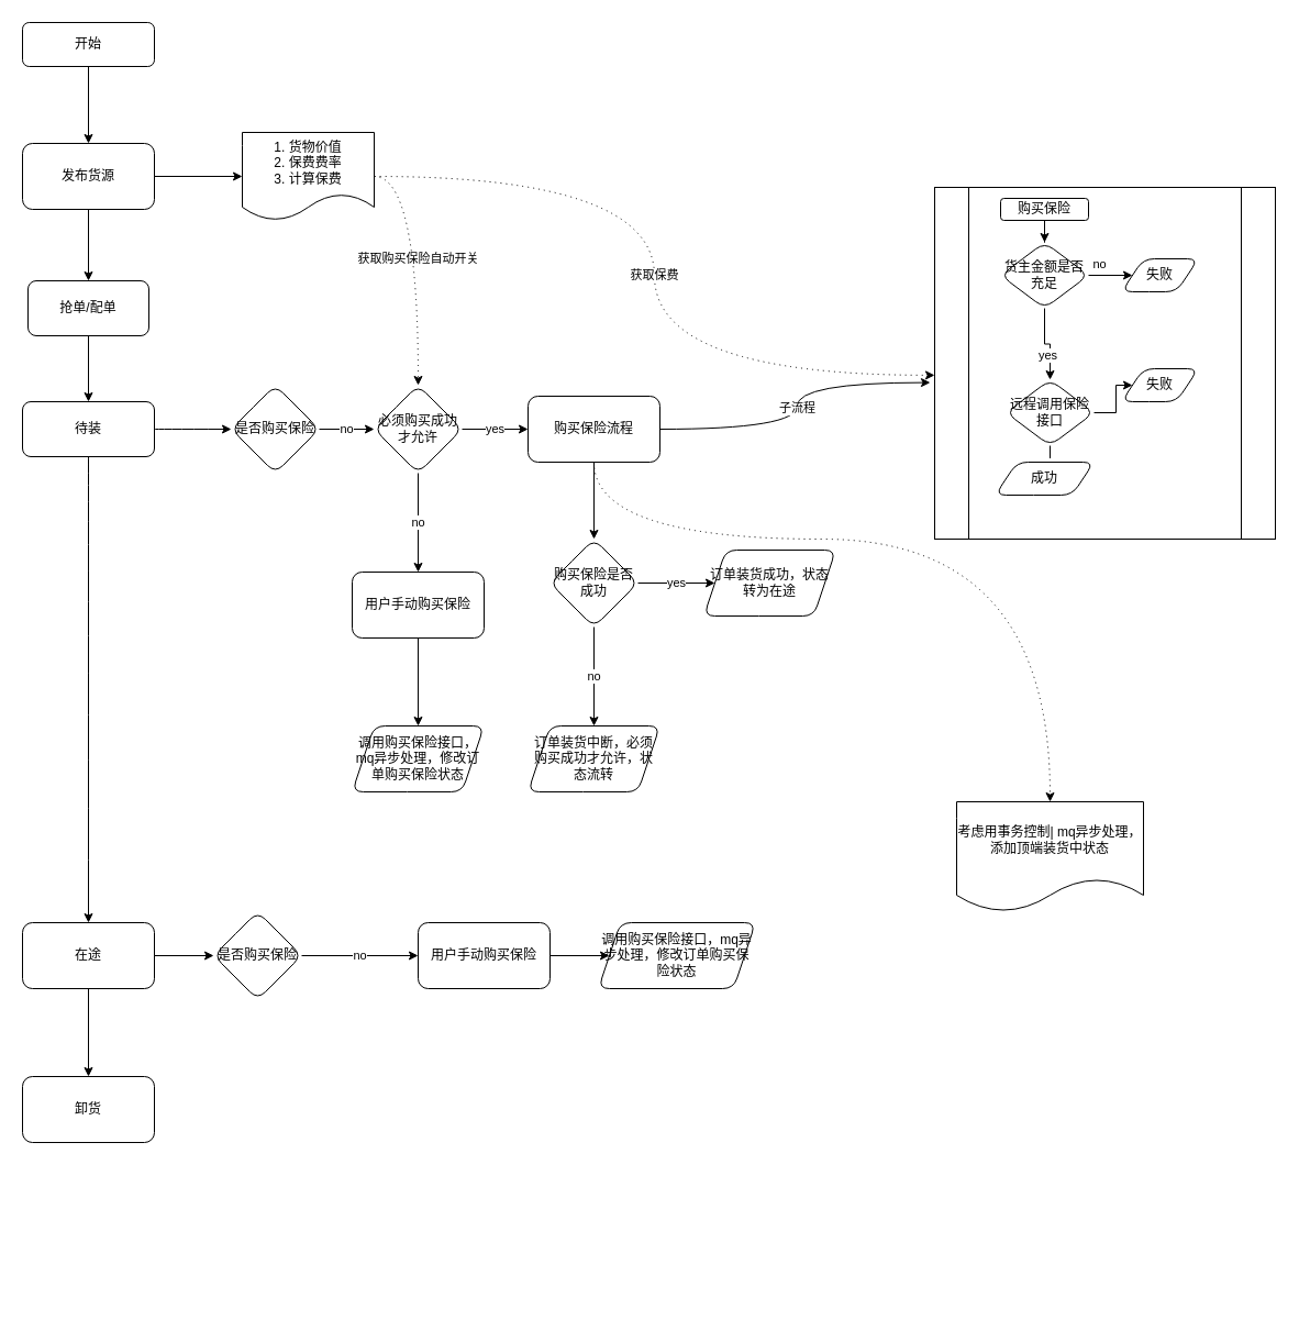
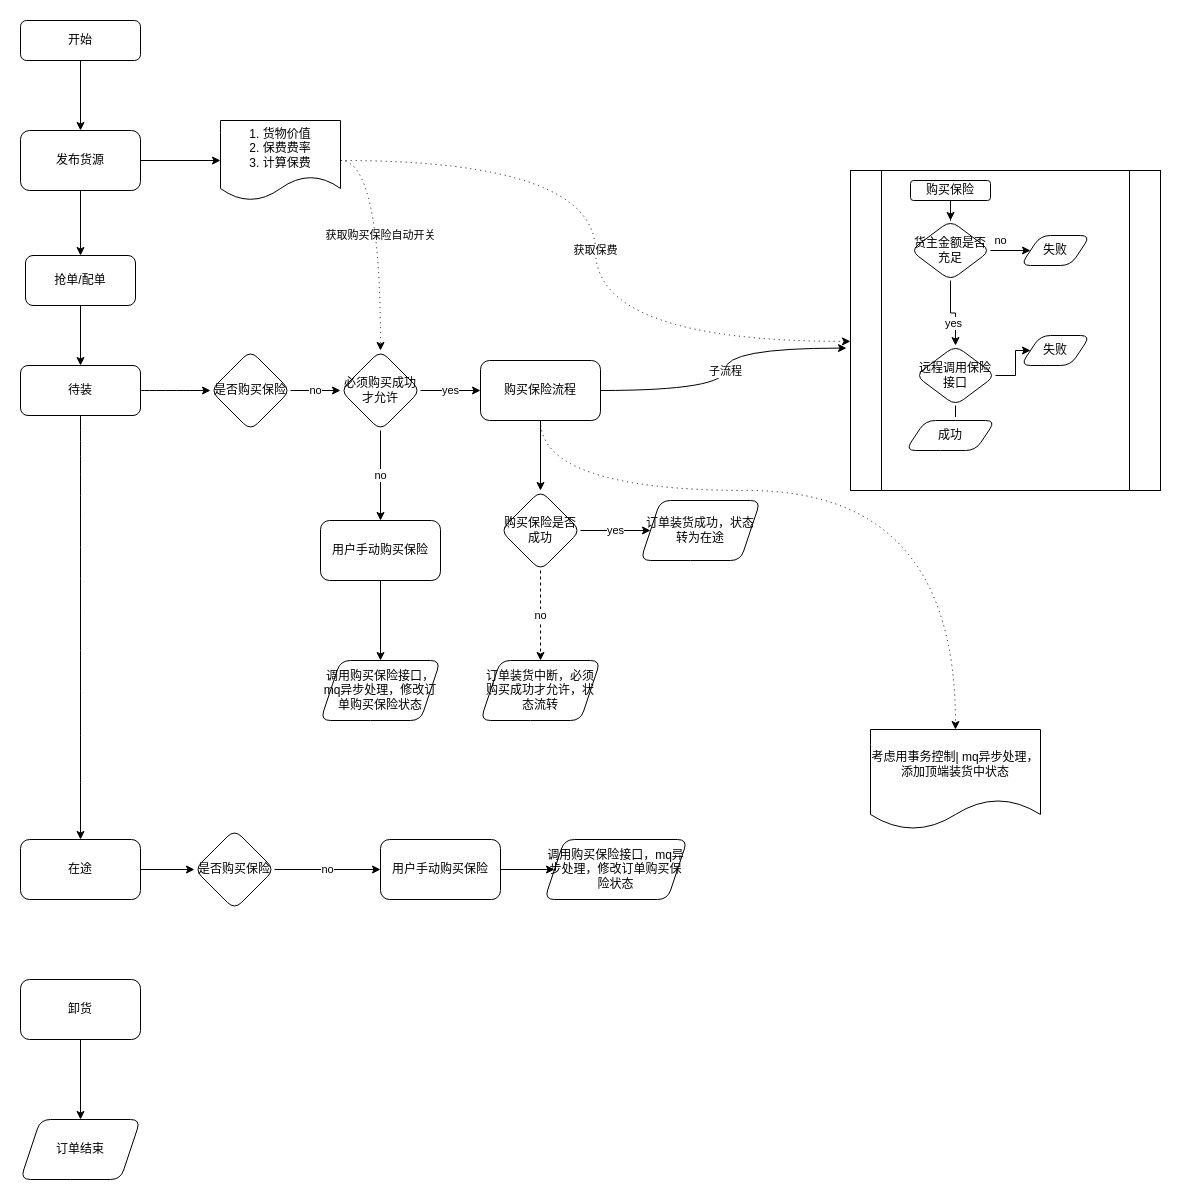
  <mxCell id="0" />
  <mxCell id="1" parent="0" />
  <mxCell id="2" value="" style="edgeStyle=orthogonalEdgeStyle;rounded=0;orthogonalLoop=1;jettySize=auto;html=1;sketch=0;shadow=0;" parent="1" source="3" target="51" edge="1"><mxGeometry relative="1" as="geometry" /></mxCell>
  <mxCell id="3" value="开始" style="rounded=1;whiteSpace=wrap;html=1;fontSize=12;glass=0;strokeWidth=1;shadow=0;sketch=0;" parent="1" vertex="1"><mxGeometry x="20" y="20" width="120" height="40" as="geometry" /></mxCell>
  <mxCell id="4" style="edgeStyle=orthogonalEdgeStyle;rounded=0;orthogonalLoop=1;jettySize=auto;html=1;exitX=0.5;exitY=1;exitDx=0;exitDy=0;sketch=0;shadow=0;" parent="1" source="51" target="16" edge="1"><mxGeometry relative="1" as="geometry"><mxPoint x="80" y="210" as="sourcePoint" /></mxGeometry></mxCell>
  <mxCell id="5" value="" style="edgeStyle=orthogonalEdgeStyle;curved=1;orthogonalLoop=1;jettySize=auto;html=1;endArrow=classic;endFill=1;sketch=0;shadow=0;" parent="1" source="7" target="18" edge="1"><mxGeometry relative="1" as="geometry" /></mxCell>
  <mxCell id="6" value="" style="edgeStyle=orthogonalEdgeStyle;curved=1;orthogonalLoop=1;jettySize=auto;html=1;endArrow=classic;endFill=1;sketch=0;shadow=0;" parent="1" source="7" target="20" edge="1"><mxGeometry relative="1" as="geometry" /></mxCell>
  <mxCell id="7" value="待装" style="rounded=1;whiteSpace=wrap;html=1;fontSize=12;glass=0;strokeWidth=1;shadow=0;sketch=0;" parent="1" vertex="1"><mxGeometry x="20" y="365" width="120" height="50" as="geometry" /></mxCell>
  <mxCell id="8" value="" style="shape=process;whiteSpace=wrap;html=1;backgroundOutline=1;sketch=0;shadow=0;" parent="1" vertex="1"><mxGeometry x="850" y="170" width="310" height="320" as="geometry" /></mxCell>
  <mxCell id="9" value="" style="edgeStyle=orthogonalEdgeStyle;rounded=0;orthogonalLoop=1;jettySize=auto;html=1;sketch=0;shadow=0;" parent="1" source="10" target="13" edge="1"><mxGeometry relative="1" as="geometry" /></mxCell>
  <mxCell id="10" value="购买保险" style="rounded=1;whiteSpace=wrap;html=1;sketch=0;shadow=0;" parent="1" vertex="1"><mxGeometry x="910" y="180" width="80" height="20" as="geometry" /></mxCell>
  <mxCell id="11" value="no" style="edgeStyle=orthogonalEdgeStyle;rounded=0;orthogonalLoop=1;jettySize=auto;html=1;sketch=0;shadow=0;" parent="1" source="13" target="14" edge="1"><mxGeometry y="10" relative="1" as="geometry"><mxPoint as="offset" /></mxGeometry></mxCell>
  <mxCell id="12" value="yes" style="edgeStyle=orthogonalEdgeStyle;rounded=0;orthogonalLoop=1;jettySize=auto;html=1;endArrow=classic;endFill=1;entryX=0.5;entryY=0;entryDx=0;entryDy=0;sketch=0;shadow=0;" parent="1" source="13" target="38" edge="1"><mxGeometry y="-10" relative="1" as="geometry"><Array as="points" /><mxPoint as="offset" /><mxPoint x="950" y="320" as="targetPoint" /></mxGeometry></mxCell>
  <mxCell id="13" value="货主金额是否充足" style="rhombus;whiteSpace=wrap;html=1;rounded=1;sketch=0;shadow=0;" parent="1" vertex="1"><mxGeometry x="910" y="220" width="80" height="60" as="geometry" /></mxCell>
  <mxCell id="14" value="失败" style="shape=parallelogram;perimeter=parallelogramPerimeter;whiteSpace=wrap;html=1;fixedSize=1;rounded=1;sketch=0;shadow=0;" parent="1" vertex="1"><mxGeometry x="1020" y="235" width="70" height="30" as="geometry" /></mxCell>
  <mxCell id="15" style="edgeStyle=orthogonalEdgeStyle;rounded=0;orthogonalLoop=1;jettySize=auto;html=1;exitX=0.5;exitY=1;exitDx=0;exitDy=0;entryX=0.5;entryY=0;entryDx=0;entryDy=0;sketch=0;shadow=0;" parent="1" source="16" target="7" edge="1"><mxGeometry relative="1" as="geometry" /></mxCell>
  <mxCell id="16" value="&lt;span&gt;抢单/配单&lt;/span&gt;" style="rounded=1;whiteSpace=wrap;html=1;sketch=0;shadow=0;" parent="1" vertex="1"><mxGeometry x="25" y="255" width="110" height="50" as="geometry" /></mxCell>
  <mxCell id="17" value="no" style="edgeStyle=orthogonalEdgeStyle;orthogonalLoop=1;jettySize=auto;html=1;endArrow=classic;endFill=1;exitX=1;exitY=0.5;exitDx=0;exitDy=0;rounded=0;sketch=0;shadow=0;" parent="1" source="18" target="23" edge="1"><mxGeometry relative="1" as="geometry" /></mxCell>
  <mxCell id="18" value="是否购买保险" style="rhombus;whiteSpace=wrap;html=1;rounded=1;shadow=0;strokeWidth=1;glass=0;sketch=0;" parent="1" vertex="1"><mxGeometry x="210" y="350" width="80" height="80" as="geometry" /></mxCell>
- <mxCell id="19" value="" style="edgeStyle=orthogonalEdgeStyle;rounded=0;orthogonalLoop=1;jettySize=auto;html=1;sketch=0;shadow=0;" parent="1" source="20" target="48" edge="1"><mxGeometry relative="1" as="geometry" /></mxCell>
  <mxCell id="20" value="在途" style="whiteSpace=wrap;html=1;rounded=1;shadow=0;strokeWidth=1;glass=0;sketch=0;" parent="1" vertex="1"><mxGeometry x="20" y="839" width="120" height="60" as="geometry" /></mxCell>
  <mxCell id="21" value="yes" style="edgeStyle=orthogonalEdgeStyle;rounded=0;orthogonalLoop=1;jettySize=auto;html=1;endArrow=classic;endFill=1;sketch=0;shadow=0;" parent="1" source="23" target="27" edge="1"><mxGeometry relative="1" as="geometry" /></mxCell>
  <mxCell id="22" value="no" style="edgeStyle=orthogonalEdgeStyle;rounded=0;orthogonalLoop=1;jettySize=auto;html=1;sketch=0;shadow=0;" parent="1" source="23" target="34" edge="1"><mxGeometry relative="1" as="geometry" /></mxCell>
  <mxCell id="23" value="必须购买成功才允许" style="rhombus;whiteSpace=wrap;html=1;rounded=1;shadow=0;strokeWidth=1;glass=0;sketch=0;" parent="1" vertex="1"><mxGeometry x="340" y="350" width="80" height="80" as="geometry" /></mxCell>
  <mxCell id="24" value="" style="edgeStyle=orthogonalEdgeStyle;rounded=0;orthogonalLoop=1;jettySize=auto;html=1;endArrow=classic;endFill=1;sketch=0;shadow=0;" parent="1" source="27" target="30" edge="1"><mxGeometry relative="1" as="geometry" /></mxCell>
  <mxCell id="25" value="子流程" style="edgeStyle=orthogonalEdgeStyle;orthogonalLoop=1;jettySize=auto;html=1;exitX=1;exitY=0.5;exitDx=0;exitDy=0;entryX=-0.013;entryY=0.555;entryDx=0;entryDy=0;entryPerimeter=0;curved=1;sketch=0;shadow=0;" parent="1" source="27" target="8" edge="1"><mxGeometry relative="1" as="geometry" /></mxCell>
  <mxCell id="26" value="" style="edgeStyle=orthogonalEdgeStyle;curved=1;orthogonalLoop=1;jettySize=auto;html=1;dashed=1;dashPattern=1 4;sketch=0;shadow=0;entryX=0.5;entryY=0;entryDx=0;entryDy=0;" parent="1" source="27" target="55" edge="1"><mxGeometry relative="1" as="geometry"><Array as="points"><mxPoint x="540" y="490" /><mxPoint x="955" y="490" /></Array></mxGeometry></mxCell>
  <mxCell id="27" value="购买保险流程" style="whiteSpace=wrap;html=1;rounded=1;shadow=0;strokeWidth=1;glass=0;sketch=0;" parent="1" vertex="1"><mxGeometry x="480" y="360" width="120" height="60" as="geometry" /></mxCell>
  <mxCell id="28" value="yes" style="edgeStyle=orthogonalEdgeStyle;rounded=0;orthogonalLoop=1;jettySize=auto;html=1;endArrow=classic;endFill=1;sketch=0;shadow=0;" parent="1" source="30" target="31" edge="1"><mxGeometry relative="1" as="geometry" /></mxCell>
- <mxCell id="29" value="no" style="edgeStyle=orthogonalEdgeStyle;rounded=0;orthogonalLoop=1;jettySize=auto;html=1;endArrow=classic;endFill=1;sketch=0;shadow=0;" parent="1" source="30" target="32" edge="1"><mxGeometry relative="1" as="geometry" /></mxCell>
+ <mxCell id="29" value="no" style="edgeStyle=orthogonalEdgeStyle;rounded=0;orthogonalLoop=1;jettySize=auto;html=1;endArrow=classic;endFill=1;sketch=0;shadow=0;dashed=1;" parent="1" source="30" target="32" edge="1"><mxGeometry relative="1" as="geometry" /></mxCell>
  <mxCell id="30" value="购买保险是否成功" style="rhombus;whiteSpace=wrap;html=1;rounded=1;shadow=0;strokeWidth=1;glass=0;sketch=0;" parent="1" vertex="1"><mxGeometry x="500" y="490" width="80" height="80" as="geometry" /></mxCell>
  <mxCell id="31" value="订单装货成功，状态转为在途" style="shape=parallelogram;perimeter=parallelogramPerimeter;whiteSpace=wrap;html=1;fixedSize=1;rounded=1;shadow=0;strokeWidth=1;glass=0;sketch=0;" parent="1" vertex="1"><mxGeometry x="640" y="500" width="120" height="60" as="geometry" /></mxCell>
  <mxCell id="32" value="订单装货中断，必须购买成功才允许，状态流转" style="shape=parallelogram;perimeter=parallelogramPerimeter;whiteSpace=wrap;html=1;fixedSize=1;rounded=1;shadow=0;strokeWidth=1;glass=0;sketch=0;" parent="1" vertex="1"><mxGeometry x="480" y="660" width="120" height="60" as="geometry" /></mxCell>
  <mxCell id="33" value="" style="edgeStyle=orthogonalEdgeStyle;rounded=0;orthogonalLoop=1;jettySize=auto;html=1;sketch=0;shadow=0;" parent="1" source="34" target="35" edge="1"><mxGeometry relative="1" as="geometry" /></mxCell>
  <mxCell id="34" value="用户手动购买保险" style="whiteSpace=wrap;html=1;rounded=1;shadow=0;strokeWidth=1;glass=0;sketch=0;" parent="1" vertex="1"><mxGeometry x="320" y="520" width="120" height="60" as="geometry" /></mxCell>
  <mxCell id="35" value="调用购买保险接口，mq异步处理，修改订单购买保险状态" style="shape=parallelogram;perimeter=parallelogramPerimeter;whiteSpace=wrap;html=1;fixedSize=1;rounded=1;shadow=0;strokeWidth=1;glass=0;sketch=0;" parent="1" vertex="1"><mxGeometry x="320" y="660" width="120" height="60" as="geometry" /></mxCell>
  <mxCell id="36" value="yes" style="edgeStyle=orthogonalEdgeStyle;rounded=0;orthogonalLoop=1;jettySize=auto;html=1;sketch=0;shadow=0;" parent="1" source="38" target="39" edge="1"><mxGeometry relative="1" as="geometry" /></mxCell>
  <mxCell id="37" value="" style="edgeStyle=orthogonalEdgeStyle;orthogonalLoop=1;jettySize=auto;html=1;rounded=0;sketch=0;shadow=0;" parent="1" source="38" target="40" edge="1"><mxGeometry relative="1" as="geometry" /></mxCell>
  <mxCell id="38" value="远程调用保险接口" style="rhombus;whiteSpace=wrap;html=1;rounded=1;sketch=0;shadow=0;" parent="1" vertex="1"><mxGeometry x="915" y="345" width="80" height="60" as="geometry" /></mxCell>
  <mxCell id="39" value="成功" style="shape=parallelogram;perimeter=parallelogramPerimeter;whiteSpace=wrap;html=1;fixedSize=1;rounded=1;sketch=0;shadow=0;" parent="1" vertex="1"><mxGeometry x="905" y="420" width="90" height="30" as="geometry" /></mxCell>
  <mxCell id="40" value="失败" style="shape=parallelogram;perimeter=parallelogramPerimeter;whiteSpace=wrap;html=1;fixedSize=1;rounded=1;sketch=0;shadow=0;" parent="1" vertex="1"><mxGeometry x="1020" y="335" width="70" height="30" as="geometry" /></mxCell>
  <mxCell id="41" value="" style="edgeStyle=orthogonalEdgeStyle;orthogonalLoop=1;jettySize=auto;html=1;endArrow=classic;endFill=1;exitX=1;exitY=0.5;exitDx=0;exitDy=0;rounded=0;sketch=0;shadow=0;" parent="1" source="20" target="43" edge="1"><mxGeometry relative="1" as="geometry"><mxPoint x="160" y="864" as="sourcePoint" /></mxGeometry></mxCell>
  <mxCell id="42" value="no" style="edgeStyle=orthogonalEdgeStyle;orthogonalLoop=1;jettySize=auto;html=1;endArrow=classic;endFill=1;exitX=1;exitY=0.5;exitDx=0;exitDy=0;rounded=0;entryX=0;entryY=0.5;entryDx=0;entryDy=0;sketch=0;shadow=0;" parent="1" source="43" target="45" edge="1"><mxGeometry relative="1" as="geometry"><mxPoint x="340" y="870" as="targetPoint" /></mxGeometry></mxCell>
  <mxCell id="43" value="是否购买保险" style="rhombus;whiteSpace=wrap;html=1;rounded=1;shadow=0;strokeWidth=1;glass=0;sketch=0;" parent="1" vertex="1"><mxGeometry x="194" y="829" width="80" height="80" as="geometry" /></mxCell>
  <mxCell id="44" value="" style="edgeStyle=orthogonalEdgeStyle;rounded=0;orthogonalLoop=1;jettySize=auto;html=1;sketch=0;shadow=0;" parent="1" source="45" target="46" edge="1"><mxGeometry relative="1" as="geometry" /></mxCell>
  <mxCell id="45" value="用户手动购买保险" style="whiteSpace=wrap;html=1;rounded=1;shadow=0;strokeWidth=1;glass=0;sketch=0;" parent="1" vertex="1"><mxGeometry x="380" y="839" width="120" height="60" as="geometry" /></mxCell>
  <mxCell id="46" value="调用购买保险接口，mq异步处理，修改订单购买保险状态" style="shape=parallelogram;perimeter=parallelogramPerimeter;whiteSpace=wrap;html=1;fixedSize=1;rounded=1;shadow=0;strokeWidth=1;glass=0;sketch=0;" parent="1" vertex="1"><mxGeometry x="544" y="839" width="143" height="60" as="geometry" /></mxCell>
+ <mxCell id="47" value="" style="edgeStyle=orthogonalEdgeStyle;rounded=0;orthogonalLoop=1;jettySize=auto;html=1;sketch=0;shadow=0;" parent="1" source="48" target="49" edge="1"><mxGeometry relative="1" as="geometry" /></mxCell>
  <mxCell id="48" value="卸货" style="whiteSpace=wrap;html=1;rounded=1;shadow=0;strokeWidth=1;glass=0;sketch=0;" parent="1" vertex="1"><mxGeometry x="20" y="979" width="120" height="60" as="geometry" /></mxCell>
+ <mxCell id="49" value="订单结束" style="shape=parallelogram;perimeter=parallelogramPerimeter;whiteSpace=wrap;html=1;fixedSize=1;rounded=1;shadow=0;strokeWidth=1;glass=0;sketch=0;" parent="1" vertex="1"><mxGeometry x="20" y="1119" width="120" height="60" as="geometry" /></mxCell>
  <mxCell id="50" value="" style="edgeStyle=orthogonalEdgeStyle;rounded=0;orthogonalLoop=1;jettySize=auto;html=1;sketch=0;shadow=0;" parent="1" source="51" target="54" edge="1"><mxGeometry relative="1" as="geometry" /></mxCell>
  <mxCell id="51" value="发布货源" style="whiteSpace=wrap;html=1;rounded=1;shadow=0;strokeWidth=1;glass=0;sketch=0;" parent="1" vertex="1"><mxGeometry x="20" y="130" width="120" height="60" as="geometry" /></mxCell>
  <mxCell id="52" value="获取保费" style="edgeStyle=orthogonalEdgeStyle;orthogonalLoop=1;jettySize=auto;html=1;exitX=1;exitY=0.5;exitDx=0;exitDy=0;entryX=0;entryY=0.534;entryDx=0;entryDy=0;entryPerimeter=0;dashed=1;dashPattern=1 4;curved=1;sketch=0;shadow=0;" parent="1" source="54" target="8" edge="1"><mxGeometry relative="1" as="geometry" /></mxCell>
  <mxCell id="53" value="获取购买保险自动开关" style="edgeStyle=orthogonalEdgeStyle;curved=1;orthogonalLoop=1;jettySize=auto;html=1;exitX=1;exitY=0.5;exitDx=0;exitDy=0;dashed=1;dashPattern=1 4;sketch=0;shadow=0;" parent="1" source="54" target="23" edge="1"><mxGeometry relative="1" as="geometry" /></mxCell>
  <mxCell id="54" value="1. 货物价值&lt;br&gt;2. 保费费率&lt;br&gt;3. 计算保费" style="shape=document;whiteSpace=wrap;html=1;boundedLbl=1;rounded=1;shadow=0;strokeWidth=1;glass=0;sketch=0;" parent="1" vertex="1"><mxGeometry x="220" y="120" width="120" height="80" as="geometry" /></mxCell>
  <mxCell id="55" value="考虑用事务控制| mq异步处理，添加顶端装货中状态" style="shape=document;whiteSpace=wrap;html=1;boundedLbl=1;rounded=1;shadow=0;strokeWidth=1;glass=0;sketch=0;direction=east;" parent="1" vertex="1"><mxGeometry x="870" y="729" width="170" height="100" as="geometry" /></mxCell>
